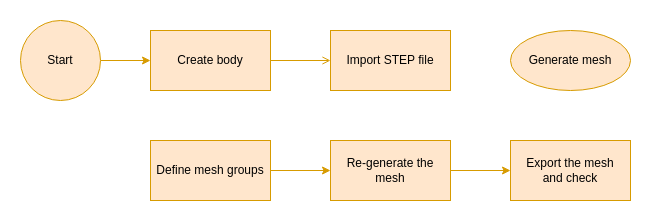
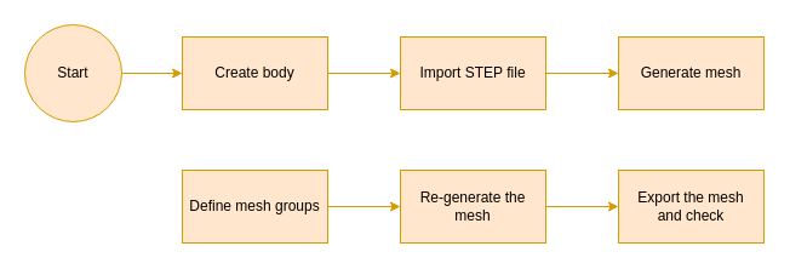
  <mxCell id="0" />
  <mxCell id="1" parent="0" />
  <mxCell id="2" style="edgeStyle=orthogonalEdgeStyle;rounded=0;orthogonalLoop=1;jettySize=auto;html=1;exitX=1;exitY=0.5;exitDx=0;exitDy=0;entryX=0;entryY=0.5;entryDx=0;entryDy=0;fillColor=#ffe6cc;strokeColor=#d79b00;" edge="1" parent="1" source="3" target="5"><mxGeometry relative="1" as="geometry" /></mxCell>
  <mxCell id="3" value="Start" style="ellipse;whiteSpace=wrap;html=1;aspect=fixed;fillColor=#ffe6cc;strokeColor=#d79b00;" vertex="1" parent="1"><mxGeometry x="20" y="20" width="80" height="80" as="geometry" /></mxCell>
- <mxCell id="4" style="edgeStyle=orthogonalEdgeStyle;rounded=0;orthogonalLoop=1;jettySize=auto;html=1;exitX=1;exitY=0.5;exitDx=0;exitDy=0;entryX=0;entryY=0.5;entryDx=0;entryDy=0;fillColor=#ffe6cc;strokeColor=#d79b00;endArrow=open;" edge="1" parent="1" source="5" target="7"><mxGeometry relative="1" as="geometry" /></mxCell>
+ <mxCell id="4" style="edgeStyle=orthogonalEdgeStyle;rounded=0;orthogonalLoop=1;jettySize=auto;html=1;exitX=1;exitY=0.5;exitDx=0;exitDy=0;entryX=0;entryY=0.5;entryDx=0;entryDy=0;fillColor=#ffe6cc;strokeColor=#d79b00;" edge="1" parent="1" source="5" target="7"><mxGeometry relative="1" as="geometry" /></mxCell>
  <mxCell id="5" value="Create body" style="rounded=0;whiteSpace=wrap;html=1;fillColor=#ffe6cc;strokeColor=#d79b00;" vertex="1" parent="1"><mxGeometry x="150" y="30" width="120" height="60" as="geometry" /></mxCell>
+ <mxCell id="6" style="edgeStyle=orthogonalEdgeStyle;rounded=0;orthogonalLoop=1;jettySize=auto;html=1;exitX=1;exitY=0.5;exitDx=0;exitDy=0;entryX=0;entryY=0.5;entryDx=0;entryDy=0;fillColor=#ffe6cc;strokeColor=#d79b00;" edge="1" parent="1" source="7" target="8"><mxGeometry relative="1" as="geometry" /></mxCell>
  <mxCell id="7" value="Import STEP file" style="rounded=0;whiteSpace=wrap;html=1;fillColor=#ffe6cc;strokeColor=#d79b00;" vertex="1" parent="1"><mxGeometry x="330" y="30" width="120" height="60" as="geometry" /></mxCell>
- <mxCell id="8" value="Generate mesh" style="ellipse;whiteSpace=wrap;html=1;fillColor=#ffe6cc;strokeColor=#d79b00;" vertex="1" parent="1"><mxGeometry x="510" y="30" width="120" height="60" as="geometry" /></mxCell>
+ <mxCell id="8" value="Generate mesh" style="rounded=0;whiteSpace=wrap;html=1;fillColor=#ffe6cc;strokeColor=#d79b00;" vertex="1" parent="1"><mxGeometry x="510" y="30" width="120" height="60" as="geometry" /></mxCell>
  <mxCell id="9" style="edgeStyle=orthogonalEdgeStyle;rounded=0;orthogonalLoop=1;jettySize=auto;html=1;exitX=1;exitY=0.5;exitDx=0;exitDy=0;entryX=0;entryY=0.5;entryDx=0;entryDy=0;fillColor=#ffe6cc;strokeColor=#d79b00;" edge="1" parent="1" source="10" target="12"><mxGeometry relative="1" as="geometry" /></mxCell>
  <mxCell id="10" value="Define mesh groups" style="rounded=0;whiteSpace=wrap;html=1;fillColor=#ffe6cc;strokeColor=#d79b00;" vertex="1" parent="1"><mxGeometry x="150" y="140" width="120" height="60" as="geometry" /></mxCell>
  <mxCell id="11" style="edgeStyle=orthogonalEdgeStyle;rounded=0;orthogonalLoop=1;jettySize=auto;html=1;exitX=1;exitY=0.5;exitDx=0;exitDy=0;entryX=0;entryY=0.5;entryDx=0;entryDy=0;fillColor=#ffe6cc;strokeColor=#d79b00;" edge="1" parent="1" source="12" target="13"><mxGeometry relative="1" as="geometry" /></mxCell>
  <mxCell id="12" value="Re-generate the mesh" style="rounded=0;whiteSpace=wrap;html=1;fillColor=#ffe6cc;strokeColor=#d79b00;" vertex="1" parent="1"><mxGeometry x="330" y="140" width="120" height="60" as="geometry" /></mxCell>
  <mxCell id="13" value="Export the mesh&lt;br&gt;&lt;div&gt;and check&lt;/div&gt;" style="rounded=0;whiteSpace=wrap;html=1;fillColor=#ffe6cc;strokeColor=#d79b00;" vertex="1" parent="1"><mxGeometry x="510" y="140" width="120" height="60" as="geometry" /></mxCell>
